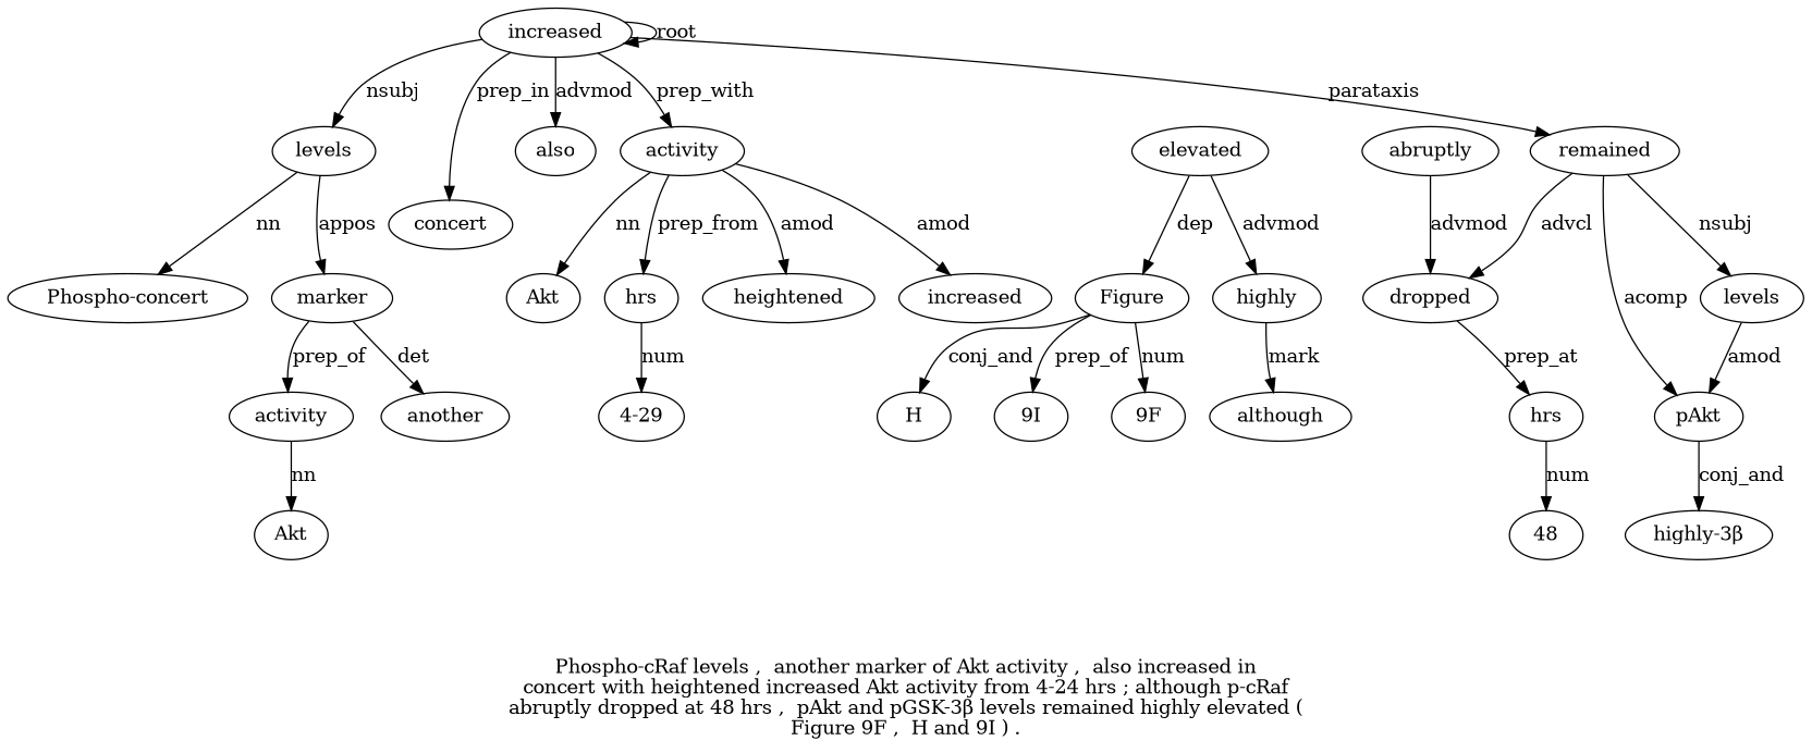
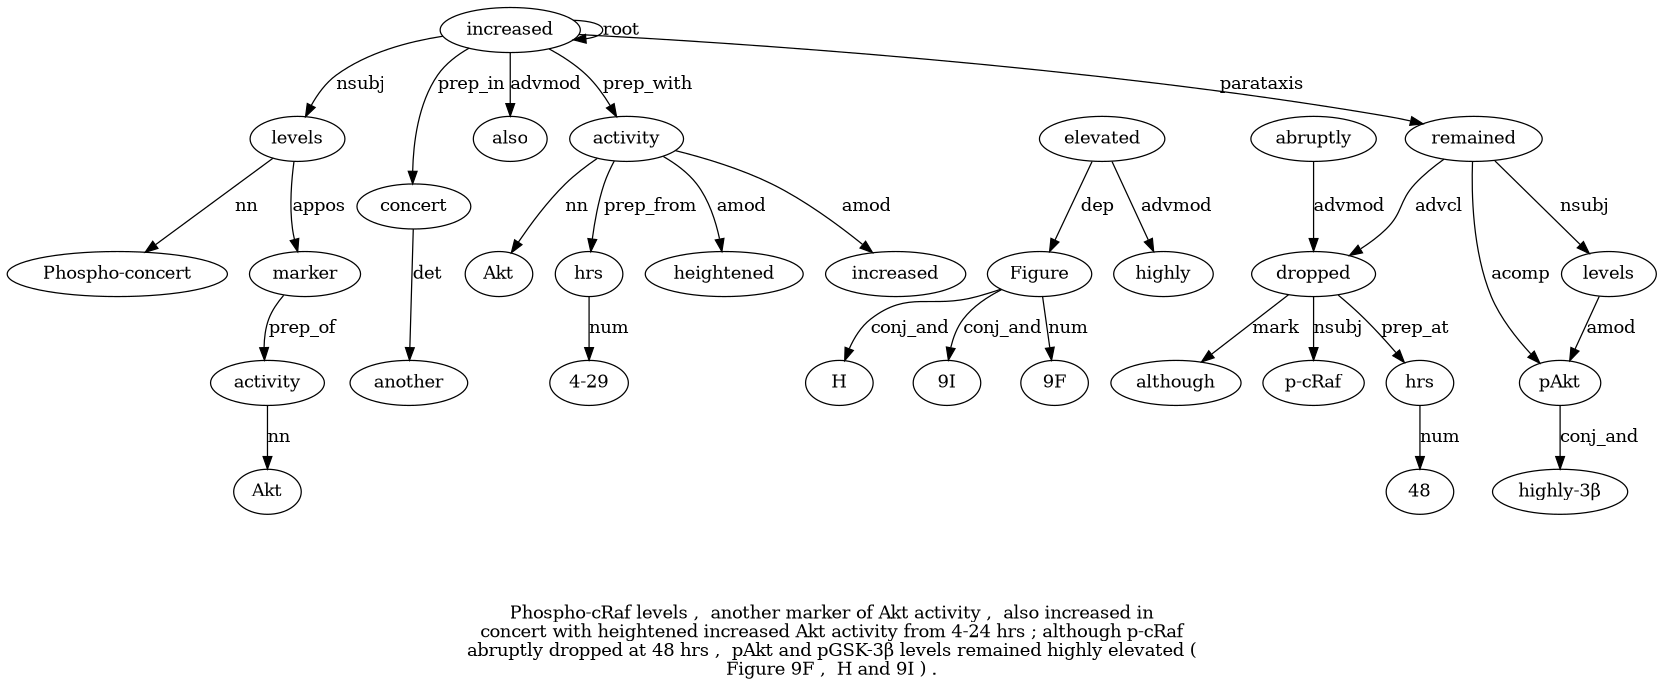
  digraph {
    label="Phospho-cRaf levels ,  another marker of Akt activity ,  also increased in\nconcert with heightened increased Akt activity from 4-24 hrs ; although p-cRaf\nabruptly dropped at 48 hrs ,  pAkt and pGSK-3β levels remained highly elevated (\nFigure 9F ,  H and 9I ) ."
    node [fillcolor=white style=filled]
    n1 [label=levels]
    n2 [label="Phospho-concert"]
    n3 [label=marker]
    n4 [label=another]
    n5 [label=activity]
    n6 [label=increased]
    n7 [label=also]
    n8 [label=concert]
    n9 [label=activity]
    n10 [label=remained]
    n11 [label=heightened]
    n12 [label=increased]
    n13 [label=Akt]
    n14 [label=hrs]
    n15 [label=dropped]
    n16 [label=levels]
    n17 [label=pAkt]
    n18 [label=Akt]
    n19 [label="4-29"]
    n20 [label=although]
+   n21 [label="p-cRaf"]
    n22 [label=hrs]
    n23 [label=abruptly]
    n24 [label=48]
    n25 [label=elevated]
    n26 [label=highly]
    n27 [label=Figure]
    n28 [label="highly-3β"]
    n29 [label="9F"]
    n30 [label=H]
    n31 [label="9I"]
    n1 -> n2 [label=nn]
    n1 -> n3 [label=appos]
-   n3 -> n4 [label=det]
+   n8 -> n4 [label=det]
    n3 -> n5 [label=prep_of]
    n5 -> n18 [label=nn]
    n6 -> n1 [label=nsubj]
    n6 -> n6 [label=root]
    n6 -> n7 [label=advmod]
    n6 -> n8 [label=prep_in]
    n6 -> n9 [label=prep_with]
    n6 -> n10 [label=parataxis]
    n9 -> n11 [label=amod]
    n9 -> n12 [label=amod]
    n9 -> n13 [label=nn]
    n9 -> n14 [label=prep_from]
    n10 -> n15 [label=advcl]
    n10 -> n16 [label=nsubj]
    n10 -> n17 [label=acomp]
    n14 -> n19 [label=num]
-   n26 -> n20 [label=mark]
+   n15 -> n20 [label=mark]
+   n15 -> n21 [label=nsubj]
    n15 -> n22 [label=prep_at]
    n16 -> n17 [label=amod]
    n17 -> n28 [label=conj_and]
    n22 -> n24 [label=num]
    n23 -> n15 [label=advmod]
    n25 -> n26 [label=advmod]
    n25 -> n27 [label=dep]
    n27 -> n29 [label=num]
    n27 -> n30 [label=conj_and]
-   n27 -> n31 [label=prep_of]
+   n27 -> n31 [label=conj_and]
  }
